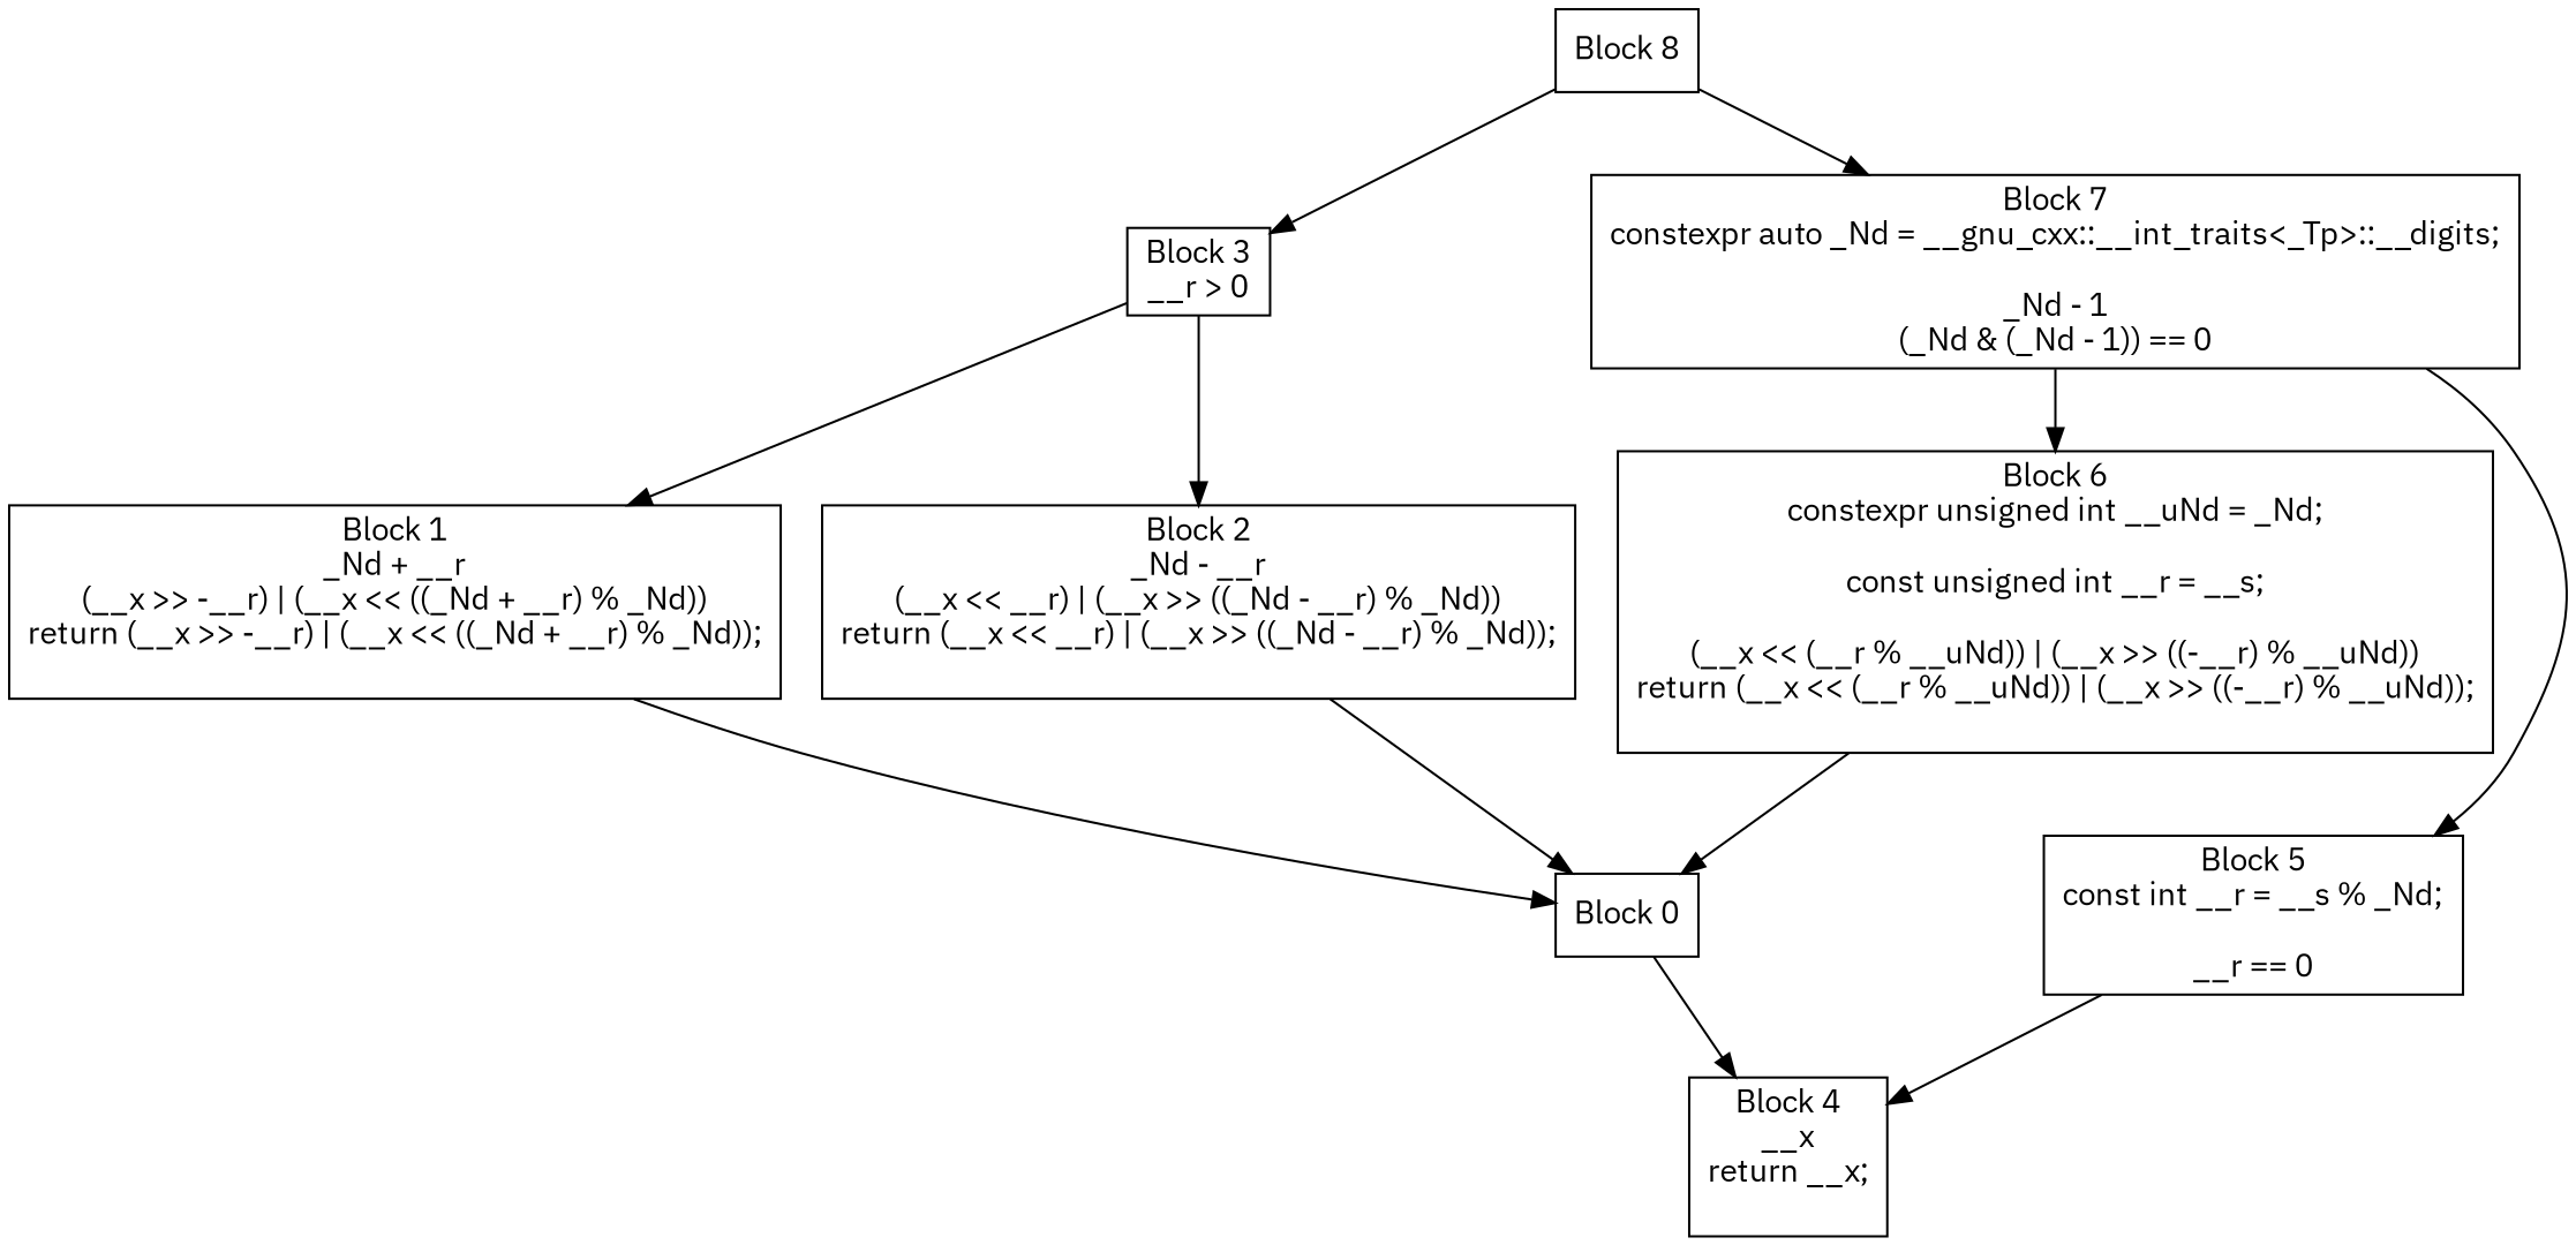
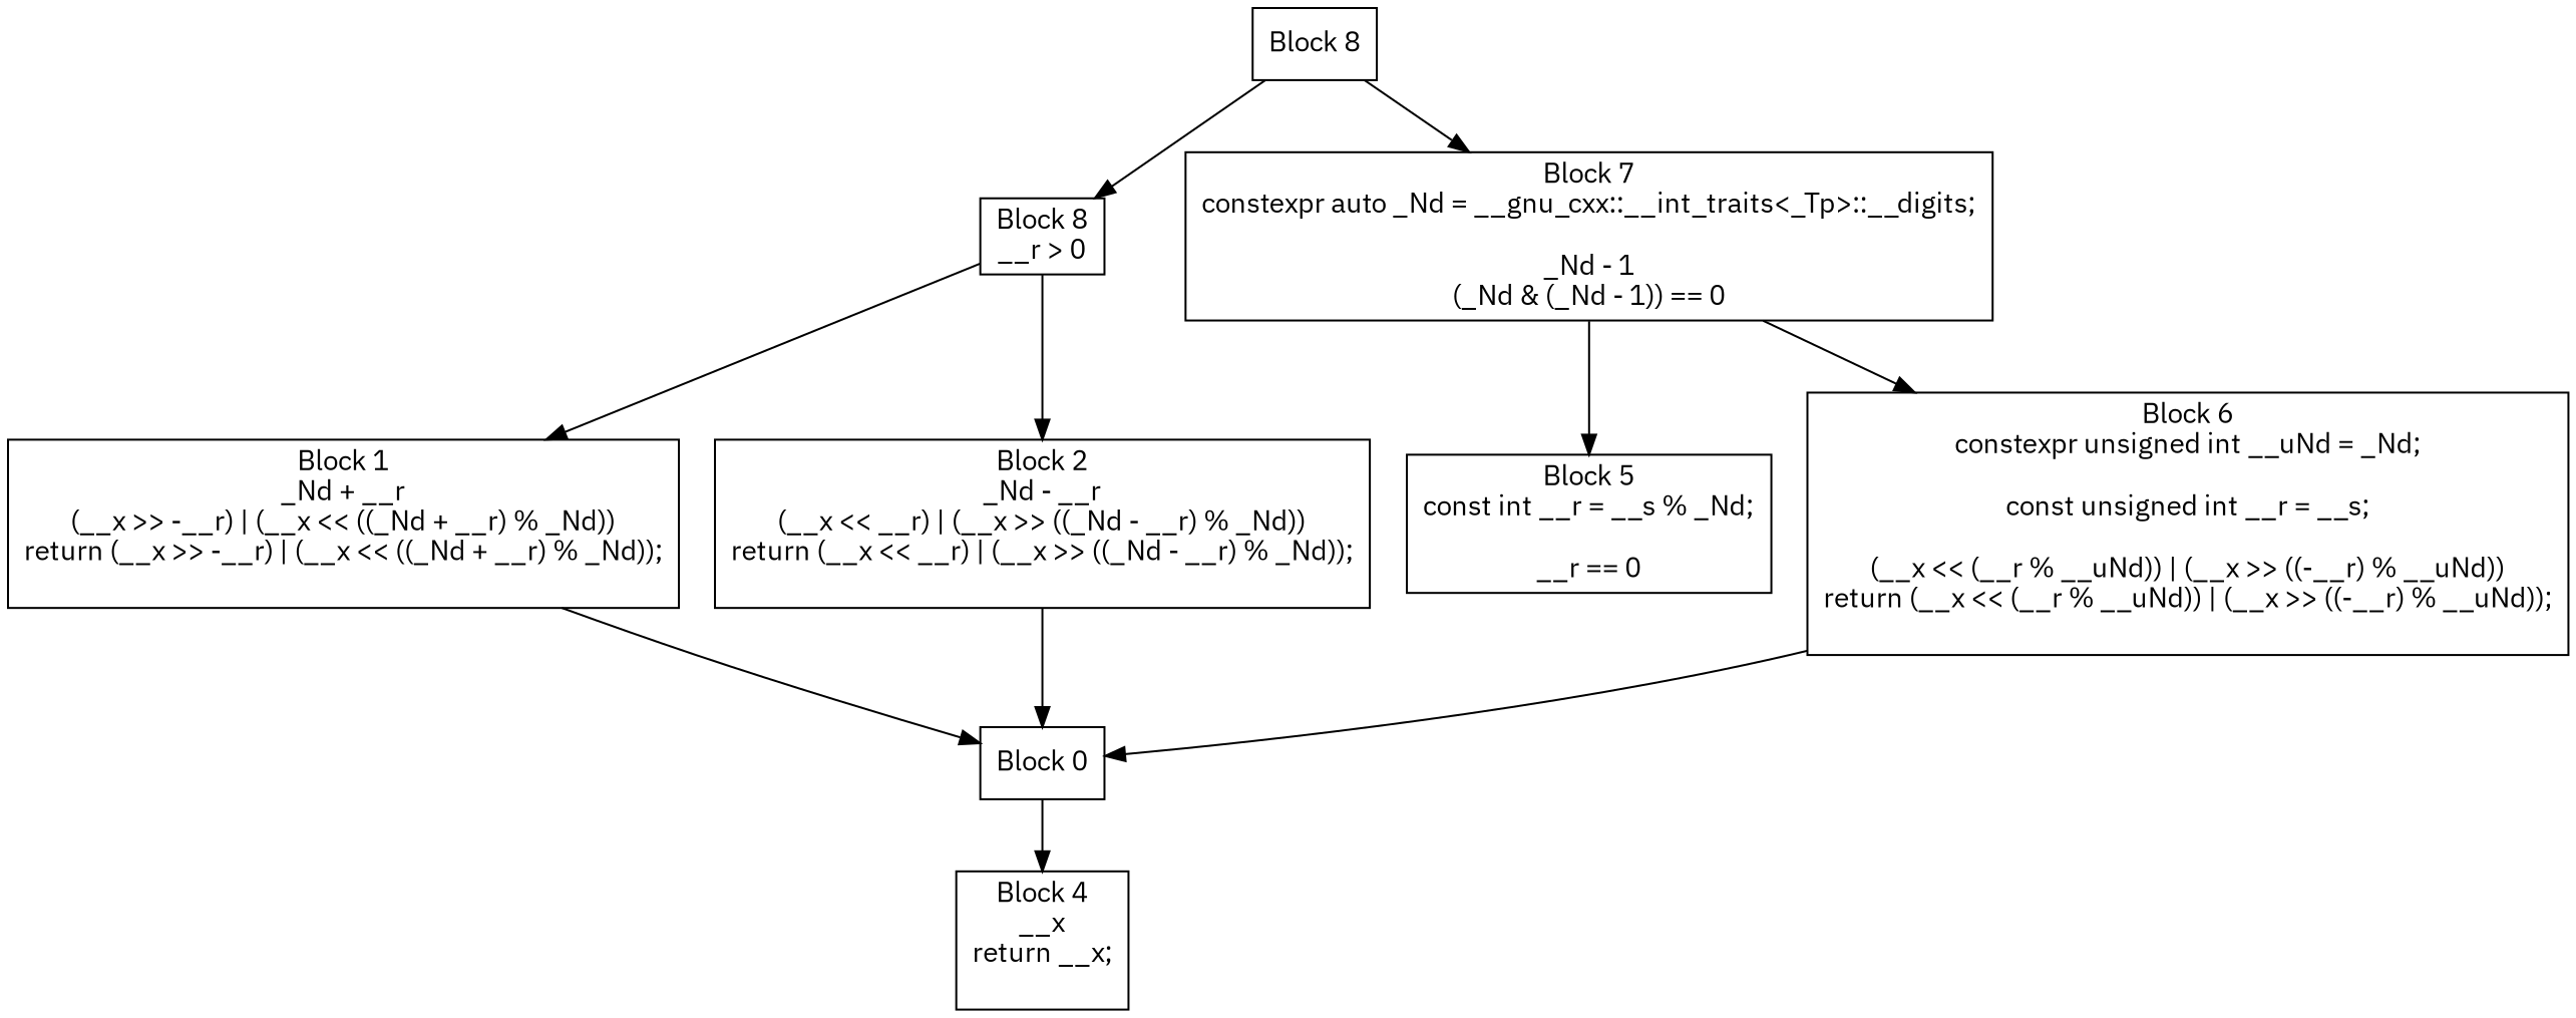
  digraph {
    fontname="IBM Plex Sans"
    node [fontname="IBM Plex Sans" shape=box]
    edge [fontname="IBM Plex Sans"]
    n1 [label="Block 0\n"]
    n2 [label="Block 4\n__x\nreturn __x;\n\n"]
    n3 [label="Block 1\n_Nd + __r\n(__x >> -__r) | (__x << ((_Nd + __r) % _Nd))\nreturn (__x >> -__r) | (__x << ((_Nd + __r) % _Nd));\n\n"]
    n4 [label="Block 2\n_Nd - __r\n(__x << __r) | (__x >> ((_Nd - __r) % _Nd))\nreturn (__x << __r) | (__x >> ((_Nd - __r) % _Nd));\n\n"]
-   n5 [label="Block 3\n__r > 0\n"]
+   n5 [label="Block 8\n__r > 0\n"]
    n6 [label="Block 5\nconst int __r = __s % _Nd;\n\n__r == 0\n"]
    n7 [label="Block 6\nconstexpr unsigned int __uNd = _Nd;\n\nconst unsigned int __r = __s;\n\n(__x << (__r % __uNd)) | (__x >> ((-__r) % __uNd))\nreturn (__x << (__r % __uNd)) | (__x >> ((-__r) % __uNd));\n\n"]
    n8 [label="Block 7\nconstexpr auto _Nd = __gnu_cxx::__int_traits<_Tp>::__digits;\n\n_Nd - 1\n(_Nd & (_Nd - 1)) == 0\n"]
    n9 [label="Block 8\n"]
    n1 -> n2
    n3 -> n1
    n4 -> n1
    n5 -> n3
    n5 -> n4
-   n6 -> n2
    n7 -> n1
    n8 -> n6
    n8 -> n7
    n9 -> n5
    n9 -> n8
  }
